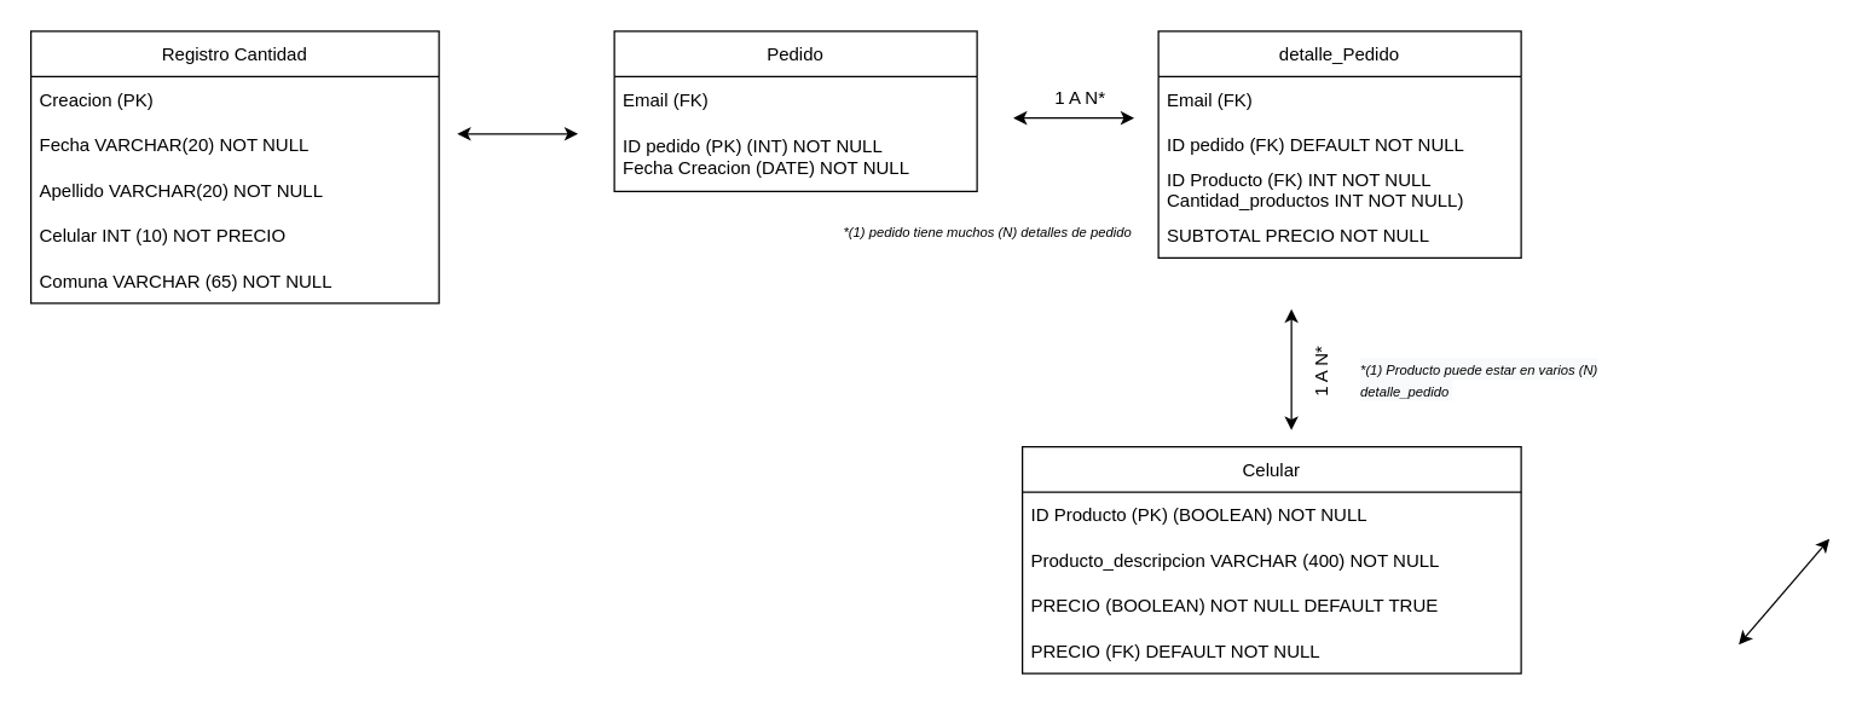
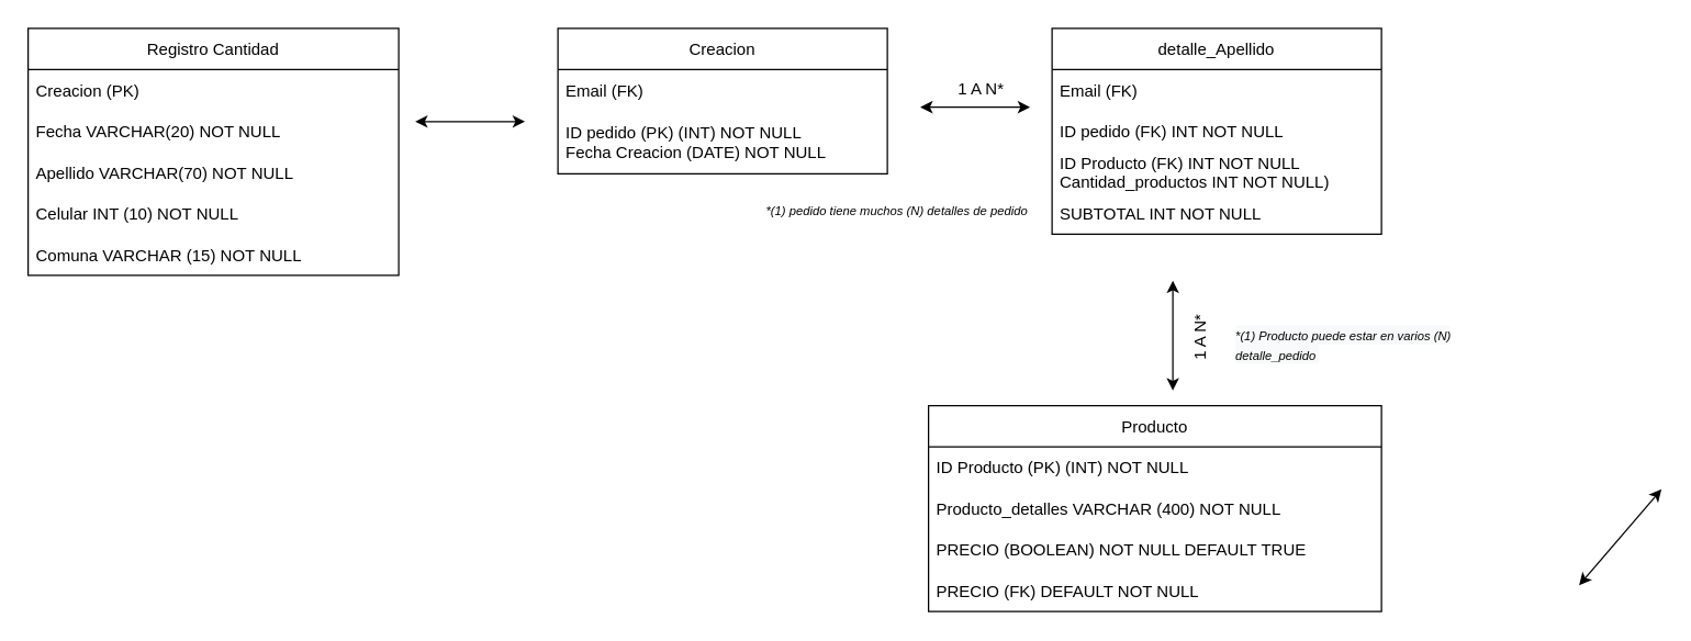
  <mxCell id="0" />
  <mxCell id="1" parent="0" />
  <mxCell id="2" value="Registro Cantidad" style="swimlane;fontStyle=0;childLayout=stackLayout;horizontal=1;startSize=30;horizontalStack=0;resizeParent=1;resizeParentMax=0;resizeLast=0;collapsible=1;marginBottom=0;" parent="1" vertex="1"><mxGeometry x="20" y="20" width="270" height="180" as="geometry" /></mxCell>
  <mxCell id="3" value="Creacion (PK)" style="text;strokeColor=none;fillColor=none;align=left;verticalAlign=middle;spacingLeft=4;spacingRight=4;overflow=hidden;points=[[0,0.5],[1,0.5]];portConstraint=eastwest;rotatable=0;" parent="2" vertex="1"><mxGeometry y="30" width="270" height="30" as="geometry" /></mxCell>
  <mxCell id="4" value="Fecha VARCHAR(20) NOT NULL" style="text;strokeColor=none;fillColor=none;align=left;verticalAlign=middle;spacingLeft=4;spacingRight=4;overflow=hidden;points=[[0,0.5],[1,0.5]];portConstraint=eastwest;rotatable=0;" parent="2" vertex="1"><mxGeometry y="60" width="270" height="30" as="geometry" /></mxCell>
- <mxCell id="5" value="Apellido VARCHAR(20) NOT NULL" style="text;strokeColor=none;fillColor=none;align=left;verticalAlign=middle;spacingLeft=4;spacingRight=4;overflow=hidden;points=[[0,0.5],[1,0.5]];portConstraint=eastwest;rotatable=0;" parent="2" vertex="1"><mxGeometry y="90" width="270" height="30" as="geometry" /></mxCell>
- <mxCell id="6" value="Celular INT (10) NOT PRECIO" style="text;strokeColor=none;fillColor=none;align=left;verticalAlign=middle;spacingLeft=4;spacingRight=4;overflow=hidden;points=[[0,0.5],[1,0.5]];portConstraint=eastwest;rotatable=0;" parent="2" vertex="1"><mxGeometry y="120" width="270" height="30" as="geometry" /></mxCell>
- <mxCell id="7" value="Comuna VARCHAR (65) NOT NULL " style="text;strokeColor=none;fillColor=none;align=left;verticalAlign=middle;spacingLeft=4;spacingRight=4;overflow=hidden;points=[[0,0.5],[1,0.5]];portConstraint=eastwest;rotatable=0;" parent="2" vertex="1"><mxGeometry y="150" width="270" height="30" as="geometry" /></mxCell>
- <mxCell id="8" value="Pedido" style="swimlane;fontStyle=0;childLayout=stackLayout;horizontal=1;startSize=30;horizontalStack=0;resizeParent=1;resizeParentMax=0;resizeLast=0;collapsible=1;marginBottom=0;" parent="1" vertex="1"><mxGeometry x="406" y="20" width="240" height="106" as="geometry" /></mxCell>
+ <mxCell id="5" value="Apellido VARCHAR(70) NOT NULL" style="text;strokeColor=none;fillColor=none;align=left;verticalAlign=middle;spacingLeft=4;spacingRight=4;overflow=hidden;points=[[0,0.5],[1,0.5]];portConstraint=eastwest;rotatable=0;" parent="2" vertex="1"><mxGeometry y="90" width="270" height="30" as="geometry" /></mxCell>
+ <mxCell id="6" value="Celular INT (10) NOT NULL" style="text;strokeColor=none;fillColor=none;align=left;verticalAlign=middle;spacingLeft=4;spacingRight=4;overflow=hidden;points=[[0,0.5],[1,0.5]];portConstraint=eastwest;rotatable=0;" parent="2" vertex="1"><mxGeometry y="120" width="270" height="30" as="geometry" /></mxCell>
+ <mxCell id="7" value="Comuna VARCHAR (15) NOT NULL " style="text;strokeColor=none;fillColor=none;align=left;verticalAlign=middle;spacingLeft=4;spacingRight=4;overflow=hidden;points=[[0,0.5],[1,0.5]];portConstraint=eastwest;rotatable=0;" parent="2" vertex="1"><mxGeometry y="150" width="270" height="30" as="geometry" /></mxCell>
+ <mxCell id="8" value="Creacion" style="swimlane;fontStyle=0;childLayout=stackLayout;horizontal=1;startSize=30;horizontalStack=0;resizeParent=1;resizeParentMax=0;resizeLast=0;collapsible=1;marginBottom=0;" parent="1" vertex="1"><mxGeometry x="406" y="20" width="240" height="106" as="geometry" /></mxCell>
  <mxCell id="9" value="Email (FK)" style="text;strokeColor=none;fillColor=none;align=left;verticalAlign=middle;spacingLeft=4;spacingRight=4;overflow=hidden;points=[[0,0.5],[1,0.5]];portConstraint=eastwest;rotatable=0;" parent="8" vertex="1"><mxGeometry y="30" width="240" height="30" as="geometry" /></mxCell>
  <mxCell id="10" value="ID pedido (PK) (INT) NOT NULL&#10;Fecha Creacion (DATE) NOT NULL" style="text;strokeColor=none;fillColor=none;align=left;verticalAlign=middle;spacingLeft=4;spacingRight=4;overflow=hidden;points=[[0,0.5],[1,0.5]];portConstraint=eastwest;rotatable=0;" parent="8" vertex="1"><mxGeometry y="60" width="240" height="46" as="geometry" /></mxCell>
- <mxCell id="11" value="Celular" style="swimlane;fontStyle=0;childLayout=stackLayout;horizontal=1;startSize=30;horizontalStack=0;resizeParent=1;resizeParentMax=0;resizeLast=0;collapsible=1;marginBottom=0;" parent="1" vertex="1"><mxGeometry x="676" y="295" width="330" height="150" as="geometry" /></mxCell>
- <mxCell id="12" value="ID Producto (PK) (BOOLEAN) NOT NULL" style="text;strokeColor=none;fillColor=none;align=left;verticalAlign=middle;spacingLeft=4;spacingRight=4;overflow=hidden;points=[[0,0.5],[1,0.5]];portConstraint=eastwest;rotatable=0;" parent="11" vertex="1"><mxGeometry y="30" width="330" height="30" as="geometry" /></mxCell>
- <mxCell id="13" value="Producto_descripcion VARCHAR (400) NOT NULL" style="text;strokeColor=none;fillColor=none;align=left;verticalAlign=middle;spacingLeft=4;spacingRight=4;overflow=hidden;points=[[0,0.5],[1,0.5]];portConstraint=eastwest;rotatable=0;" parent="11" vertex="1"><mxGeometry y="60" width="330" height="30" as="geometry" /></mxCell>
+ <mxCell id="11" value="Producto" style="swimlane;fontStyle=0;childLayout=stackLayout;horizontal=1;startSize=30;horizontalStack=0;resizeParent=1;resizeParentMax=0;resizeLast=0;collapsible=1;marginBottom=0;" parent="1" vertex="1"><mxGeometry x="676" y="295" width="330" height="150" as="geometry" /></mxCell>
+ <mxCell id="12" value="ID Producto (PK) (INT) NOT NULL" style="text;strokeColor=none;fillColor=none;align=left;verticalAlign=middle;spacingLeft=4;spacingRight=4;overflow=hidden;points=[[0,0.5],[1,0.5]];portConstraint=eastwest;rotatable=0;" parent="11" vertex="1"><mxGeometry y="30" width="330" height="30" as="geometry" /></mxCell>
+ <mxCell id="13" value="Producto_detalles VARCHAR (400) NOT NULL" style="text;strokeColor=none;fillColor=none;align=left;verticalAlign=middle;spacingLeft=4;spacingRight=4;overflow=hidden;points=[[0,0.5],[1,0.5]];portConstraint=eastwest;rotatable=0;" parent="11" vertex="1"><mxGeometry y="60" width="330" height="30" as="geometry" /></mxCell>
  <mxCell id="14" value="PRECIO (BOOLEAN) NOT NULL DEFAULT TRUE" style="text;strokeColor=none;fillColor=none;align=left;verticalAlign=middle;spacingLeft=4;spacingRight=4;overflow=hidden;points=[[0,0.5],[1,0.5]];portConstraint=eastwest;rotatable=0;" parent="11" vertex="1"><mxGeometry y="90" width="330" height="30" as="geometry" /></mxCell>
  <mxCell id="15" value="PRECIO (FK) DEFAULT NOT NULL" style="text;strokeColor=none;fillColor=none;align=left;verticalAlign=middle;spacingLeft=4;spacingRight=4;overflow=hidden;points=[[0,0.5],[1,0.5]];portConstraint=eastwest;rotatable=0;" parent="11" vertex="1"><mxGeometry y="120" width="330" height="30" as="geometry" /></mxCell>
  <mxCell id="16" value="1 A N*" style="text;html=1;resizable=0;autosize=1;align=center;verticalAlign=middle;points=[];fillColor=none;strokeColor=none;rounded=0;rotation=-90;" parent="1" vertex="1"><mxGeometry x="850" y="234" width="48" height="24" as="geometry" /></mxCell>
- <mxCell id="17" value="detalle_Pedido" style="swimlane;fontStyle=0;childLayout=stackLayout;horizontal=1;startSize=30;horizontalStack=0;resizeParent=1;resizeParentMax=0;resizeLast=0;collapsible=1;marginBottom=0;" parent="1" vertex="1"><mxGeometry x="766" y="20" width="240" height="150" as="geometry" /></mxCell>
+ <mxCell id="17" value="detalle_Apellido" style="swimlane;fontStyle=0;childLayout=stackLayout;horizontal=1;startSize=30;horizontalStack=0;resizeParent=1;resizeParentMax=0;resizeLast=0;collapsible=1;marginBottom=0;" parent="1" vertex="1"><mxGeometry x="766" y="20" width="240" height="150" as="geometry" /></mxCell>
  <mxCell id="18" value="Email (FK)" style="text;strokeColor=none;fillColor=none;align=left;verticalAlign=middle;spacingLeft=4;spacingRight=4;overflow=hidden;points=[[0,0.5],[1,0.5]];portConstraint=eastwest;rotatable=0;" parent="17" vertex="1"><mxGeometry y="30" width="240" height="30" as="geometry" /></mxCell>
- <mxCell id="19" value="ID pedido (FK) DEFAULT NOT NULL" style="text;strokeColor=none;fillColor=none;align=left;verticalAlign=middle;spacingLeft=4;spacingRight=4;overflow=hidden;points=[[0,0.5],[1,0.5]];portConstraint=eastwest;rotatable=0;" parent="17" vertex="1"><mxGeometry y="60" width="240" height="30" as="geometry" /></mxCell>
+ <mxCell id="19" value="ID pedido (FK) INT NOT NULL" style="text;strokeColor=none;fillColor=none;align=left;verticalAlign=middle;spacingLeft=4;spacingRight=4;overflow=hidden;points=[[0,0.5],[1,0.5]];portConstraint=eastwest;rotatable=0;" parent="17" vertex="1"><mxGeometry y="60" width="240" height="30" as="geometry" /></mxCell>
  <mxCell id="20" value="ID Producto (FK) INT NOT NULL&#10;Cantidad_productos INT NOT NULL)" style="text;strokeColor=none;fillColor=none;align=left;verticalAlign=middle;spacingLeft=4;spacingRight=4;overflow=hidden;points=[[0,0.5],[1,0.5]];portConstraint=eastwest;rotatable=0;" parent="17" vertex="1"><mxGeometry y="90" width="240" height="30" as="geometry" /></mxCell>
- <mxCell id="21" value="SUBTOTAL PRECIO NOT NULL" style="text;strokeColor=none;fillColor=none;align=left;verticalAlign=middle;spacingLeft=4;spacingRight=4;overflow=hidden;points=[[0,0.5],[1,0.5]];portConstraint=eastwest;rotatable=0;" parent="17" vertex="1"><mxGeometry y="120" width="240" height="30" as="geometry" /></mxCell>
+ <mxCell id="21" value="SUBTOTAL INT NOT NULL" style="text;strokeColor=none;fillColor=none;align=left;verticalAlign=middle;spacingLeft=4;spacingRight=4;overflow=hidden;points=[[0,0.5],[1,0.5]];portConstraint=eastwest;rotatable=0;" parent="17" vertex="1"><mxGeometry y="120" width="240" height="30" as="geometry" /></mxCell>
  <mxCell id="22" value="" style="endArrow=classic;startArrow=classic;html=1;rounded=0;" parent="1" edge="1"><mxGeometry width="50" height="50" relative="1" as="geometry"><mxPoint x="1150" y="426" as="sourcePoint" /><mxPoint x="1210" y="356" as="targetPoint" /></mxGeometry></mxCell>
  <mxCell id="23" value="" style="endArrow=classic;startArrow=classic;html=1;rounded=0;" edge="1" parent="1"><mxGeometry width="50" height="50" relative="1" as="geometry"><mxPoint x="854" y="204" as="sourcePoint" /><mxPoint x="854" y="284" as="targetPoint" /><Array as="points"><mxPoint x="854" y="228" /></Array></mxGeometry></mxCell>
  <mxCell id="24" value="" style="endArrow=classic;startArrow=classic;html=1;rounded=0;" edge="1" parent="1"><mxGeometry width="50" height="50" relative="1" as="geometry"><mxPoint x="302" y="88" as="sourcePoint" /><mxPoint x="382" y="88" as="targetPoint" /><Array as="points"><mxPoint x="326" y="88" /></Array></mxGeometry></mxCell>
  <mxCell id="25" value="" style="endArrow=classic;startArrow=classic;html=1;rounded=0;" edge="1" parent="1"><mxGeometry width="50" height="50" relative="1" as="geometry"><mxPoint x="670" y="77.5" as="sourcePoint" /><mxPoint x="750" y="77.5" as="targetPoint" /><Array as="points"><mxPoint x="694" y="77.5" /></Array></mxGeometry></mxCell>
  <mxCell id="26" value="1 A N*" style="text;html=1;resizable=0;autosize=1;align=center;verticalAlign=middle;points=[];fillColor=none;strokeColor=none;rounded=0;" vertex="1" parent="1"><mxGeometry x="690" y="53" width="48" height="24" as="geometry" /></mxCell>
  <mxCell id="27" value="&lt;i&gt;&lt;font style=&quot;font-size: 9px;&quot;&gt;*(1) pedido tiene muchos (N) detalles de pedido&amp;nbsp;&lt;/font&gt;&lt;/i&gt;" style="text;html=1;resizable=0;autosize=1;align=center;verticalAlign=middle;points=[];fillColor=none;strokeColor=none;rounded=0;" vertex="1" parent="1"><mxGeometry x="550" y="141" width="208" height="24" as="geometry" /></mxCell>
  <mxCell id="28" value="&lt;i style=&quot;color: rgb(0, 0, 0); font-family: Helvetica; font-size: 12px; font-variant-ligatures: normal; font-variant-caps: normal; font-weight: 400; letter-spacing: normal; orphans: 2; text-align: center; text-indent: 0px; text-transform: none; widows: 2; word-spacing: 0px; -webkit-text-stroke-width: 0px; background-color: rgb(248, 249, 250); text-decoration-thickness: initial; text-decoration-style: initial; text-decoration-color: initial;&quot;&gt;&lt;font style=&quot;font-size: 9px;&quot;&gt;*(1) Producto puede estar en varios (N) detalle_pedido&amp;nbsp;&lt;/font&gt;&lt;/i&gt;" style="text;whiteSpace=wrap;html=1;fontSize=9;" vertex="1" parent="1"><mxGeometry x="898" y="230" width="168" height="32" as="geometry" /></mxCell>
